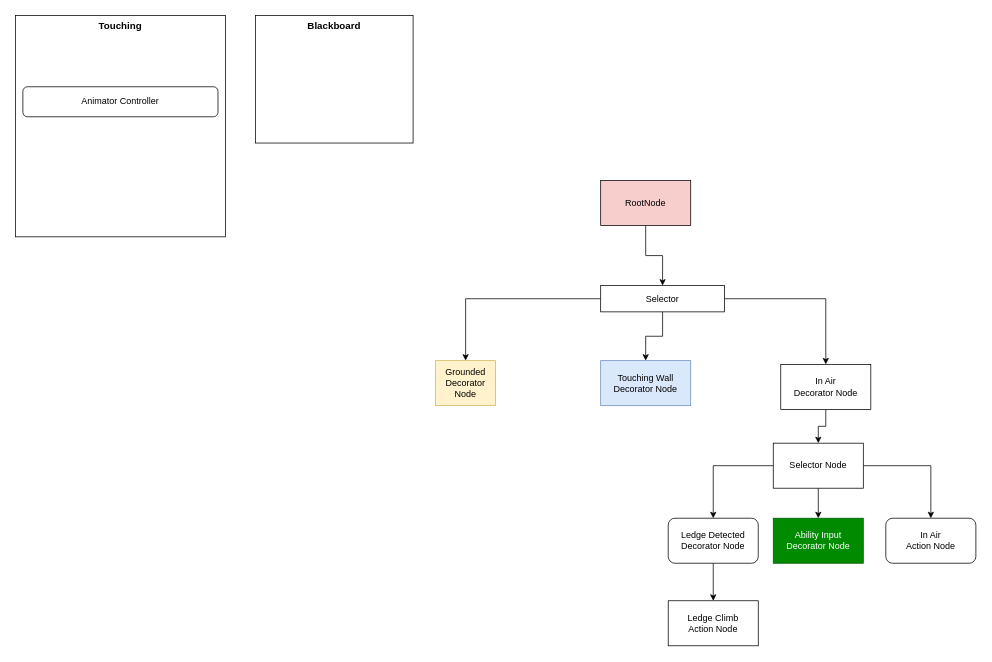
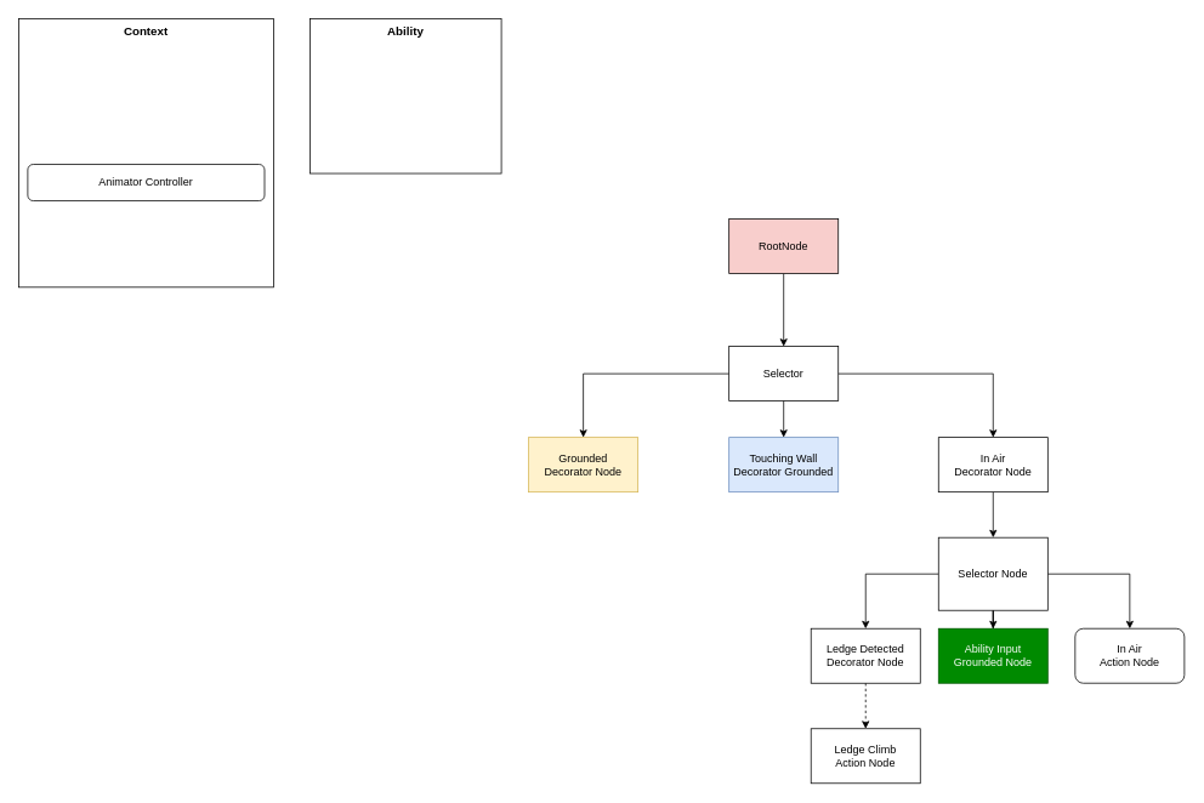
  <mxCell id="0" />
  <mxCell id="1" parent="0" />
  <mxCell id="2" style="edgeStyle=orthogonalEdgeStyle;rounded=0;orthogonalLoop=1;jettySize=auto;html=1;exitX=0.5;exitY=1;exitDx=0;exitDy=0;" edge="1" parent="1" source="3" target="9"><mxGeometry relative="1" as="geometry" /></mxCell>
  <mxCell id="3" value="RootNode" style="rounded=0;whiteSpace=wrap;html=1;fillColor=#f8cecc;" parent="1" vertex="1"><mxGeometry x="800" y="240" width="120" height="60" as="geometry" /></mxCell>
- <mxCell id="4" value="Touching" style="rounded=0;whiteSpace=wrap;html=1;verticalAlign=top;fontStyle=1;fontSize=13;" parent="1" vertex="1"><mxGeometry x="20" y="20" width="280" height="295" as="geometry" /></mxCell>
- <mxCell id="5" value="Blackboard" style="rounded=0;whiteSpace=wrap;html=1;verticalAlign=top;fontStyle=1;fontSize=13;" parent="1" vertex="1"><mxGeometry x="340" y="20" width="210" height="170" as="geometry" /></mxCell>
- <mxCell id="6" value="Animator Controller" style="rounded=1;whiteSpace=wrap;html=1;" parent="1" vertex="1"><mxGeometry x="30" y="115" width="260" height="40" as="geometry" /></mxCell>
+ <mxCell id="4" value="Context" style="rounded=0;whiteSpace=wrap;html=1;verticalAlign=top;fontStyle=1;fontSize=13;" parent="1" vertex="1"><mxGeometry x="20" y="20" width="280" height="295" as="geometry" /></mxCell>
+ <mxCell id="5" value="Ability" style="rounded=0;whiteSpace=wrap;html=1;verticalAlign=top;fontStyle=1;fontSize=13;" parent="1" vertex="1"><mxGeometry x="340" y="20" width="210" height="170" as="geometry" /></mxCell>
+ <mxCell id="6" value="Animator Controller" style="rounded=1;whiteSpace=wrap;html=1;" parent="1" vertex="1"><mxGeometry x="30" y="180" width="260" height="40" as="geometry" /></mxCell>
  <mxCell id="7" style="edgeStyle=orthogonalEdgeStyle;rounded=0;orthogonalLoop=1;jettySize=auto;html=1;entryX=0.5;entryY=0;entryDx=0;entryDy=0;" parent="1" source="9" target="13" edge="1"><mxGeometry relative="1" as="geometry" /></mxCell>
  <mxCell id="8" style="edgeStyle=orthogonalEdgeStyle;rounded=0;orthogonalLoop=1;jettySize=auto;html=1;" parent="1" source="9" target="11" edge="1"><mxGeometry relative="1" as="geometry" /></mxCell>
- <mxCell id="9" value="Selector" style="rounded=0;whiteSpace=wrap;html=1;" parent="1" vertex="1"><mxGeometry x="800" y="380" width="165" height="35" as="geometry" /></mxCell>
+ <mxCell id="9" value="Selector" style="rounded=0;whiteSpace=wrap;html=1;" parent="1" vertex="1"><mxGeometry x="800" y="380" width="120" height="60" as="geometry" /></mxCell>
  <mxCell id="10" style="edgeStyle=orthogonalEdgeStyle;rounded=0;orthogonalLoop=1;jettySize=auto;html=1;entryX=0.5;entryY=0;entryDx=0;entryDy=0;" parent="1" source="11" target="21" edge="1"><mxGeometry relative="1" as="geometry" /></mxCell>
- <mxCell id="11" value="&lt;div&gt;In Air&lt;/div&gt;&lt;div&gt;Decorator Node&lt;/div&gt;" style="rounded=0;whiteSpace=wrap;html=1;" parent="1" vertex="1"><mxGeometry x="1040" y="485" width="120" height="60" as="geometry" /></mxCell>
- <mxCell id="12" value="&lt;div&gt;Touching Wall&lt;/div&gt;&lt;div&gt;Decorator Node&lt;/div&gt;" style="rounded=0;whiteSpace=wrap;html=1;fillColor=#dae8fc;strokeColor=#6c8ebf;" parent="1" vertex="1"><mxGeometry x="800" y="480" width="120" height="60" as="geometry" /></mxCell>
- <mxCell id="13" value="Grounded&lt;div&gt;Decorator Node&lt;/div&gt;" style="rounded=0;whiteSpace=wrap;html=1;fillColor=#fff2cc;strokeColor=#d6b656;" parent="1" vertex="1"><mxGeometry x="580" y="480" width="80" height="60" as="geometry" /></mxCell>
+ <mxCell id="11" value="&lt;div&gt;In Air&lt;/div&gt;&lt;div&gt;Decorator Node&lt;/div&gt;" style="rounded=0;whiteSpace=wrap;html=1;" parent="1" vertex="1"><mxGeometry x="1030" y="480" width="120" height="60" as="geometry" /></mxCell>
+ <mxCell id="12" value="&lt;div&gt;Touching Wall&lt;/div&gt;&lt;div&gt;Decorator Grounded&lt;/div&gt;" style="rounded=0;whiteSpace=wrap;html=1;fillColor=#dae8fc;strokeColor=#6c8ebf;" parent="1" vertex="1"><mxGeometry x="800" y="480" width="120" height="60" as="geometry" /></mxCell>
+ <mxCell id="13" value="Grounded&lt;div&gt;Decorator Node&lt;/div&gt;" style="rounded=0;whiteSpace=wrap;html=1;fillColor=#fff2cc;strokeColor=#d6b656;" parent="1" vertex="1"><mxGeometry x="580" y="480" width="120" height="60" as="geometry" /></mxCell>
  <mxCell id="14" style="edgeStyle=orthogonalEdgeStyle;rounded=0;orthogonalLoop=1;jettySize=auto;html=1;entryX=0.5;entryY=0;entryDx=0;entryDy=0;" parent="1" source="9" target="12" edge="1"><mxGeometry relative="1" as="geometry" /></mxCell>
- <mxCell id="15" style="edgeStyle=orthogonalEdgeStyle;rounded=0;orthogonalLoop=1;jettySize=auto;html=1;entryX=0.5;entryY=0;entryDx=0;entryDy=0;" parent="1" source="16" target="17" edge="1"><mxGeometry relative="1" as="geometry" /></mxCell>
- <mxCell id="16" value="&lt;div&gt;Ledge Detected&lt;/div&gt;&lt;div&gt;Decorator Node&lt;/div&gt;" style="whiteSpace=wrap;html=1;rounded=1;" parent="1" vertex="1"><mxGeometry x="890" y="690" width="120" height="60" as="geometry" /></mxCell>
+ <mxCell id="15" style="edgeStyle=orthogonalEdgeStyle;rounded=0;orthogonalLoop=1;jettySize=auto;html=1;entryX=0.5;entryY=0;entryDx=0;entryDy=0;dashed=1;" parent="1" source="16" target="17" edge="1"><mxGeometry relative="1" as="geometry" /></mxCell>
+ <mxCell id="16" value="&lt;div&gt;Ledge Detected&lt;/div&gt;&lt;div&gt;Decorator Node&lt;/div&gt;" style="rounded=0;whiteSpace=wrap;html=1;" parent="1" vertex="1"><mxGeometry x="890" y="690" width="120" height="60" as="geometry" /></mxCell>
  <mxCell id="17" value="&lt;div&gt;Ledge Climb&lt;/div&gt;&lt;div&gt;Action Node&lt;/div&gt;" style="rounded=0;whiteSpace=wrap;html=1;" parent="1" vertex="1"><mxGeometry x="890" y="800" width="120" height="60" as="geometry" /></mxCell>
  <mxCell id="18" style="edgeStyle=orthogonalEdgeStyle;rounded=0;orthogonalLoop=1;jettySize=auto;html=1;entryX=0.5;entryY=0;entryDx=0;entryDy=0;" parent="1" source="21" target="16" edge="1"><mxGeometry relative="1" as="geometry" /></mxCell>
  <mxCell id="19" style="edgeStyle=orthogonalEdgeStyle;rounded=0;orthogonalLoop=1;jettySize=auto;html=1;" parent="1" source="21" target="22" edge="1"><mxGeometry relative="1" as="geometry" /></mxCell>
  <mxCell id="20" style="edgeStyle=orthogonalEdgeStyle;rounded=0;orthogonalLoop=1;jettySize=auto;html=1;entryX=0.5;entryY=0;entryDx=0;entryDy=0;" parent="1" source="21" target="23" edge="1"><mxGeometry relative="1" as="geometry" /></mxCell>
- <mxCell id="21" value="&lt;div&gt;Selector Node&lt;/div&gt;" style="rounded=0;whiteSpace=wrap;html=1;" parent="1" vertex="1"><mxGeometry x="1030" y="590" width="120" height="60" as="geometry" /></mxCell>
- <mxCell id="22" value="&lt;div&gt;Ability Input&lt;/div&gt;&lt;div&gt;Decorator Node&lt;/div&gt;" style="rounded=0;whiteSpace=wrap;html=1;fillColor=#008a00;strokeColor=#005700;fontColor=#ffffff;" parent="1" vertex="1"><mxGeometry x="1030" y="690" width="120" height="60" as="geometry" /></mxCell>
+ <mxCell id="21" value="&lt;div&gt;Selector Node&lt;/div&gt;" style="rounded=0;whiteSpace=wrap;html=1;" parent="1" vertex="1"><mxGeometry x="1030" y="590" width="120" height="80" as="geometry" /></mxCell>
+ <mxCell id="22" value="&lt;div&gt;Ability Input&lt;/div&gt;&lt;div&gt;Grounded Node&lt;/div&gt;" style="rounded=0;whiteSpace=wrap;html=1;fillColor=#008a00;strokeColor=#005700;fontColor=#ffffff;" parent="1" vertex="1"><mxGeometry x="1030" y="690" width="120" height="60" as="geometry" /></mxCell>
  <mxCell id="23" value="&lt;div&gt;In Air&lt;/div&gt;&lt;div&gt;Action Node&lt;/div&gt;" style="whiteSpace=wrap;html=1;rounded=1;" parent="1" vertex="1"><mxGeometry x="1180" y="690" width="120" height="60" as="geometry" /></mxCell>
